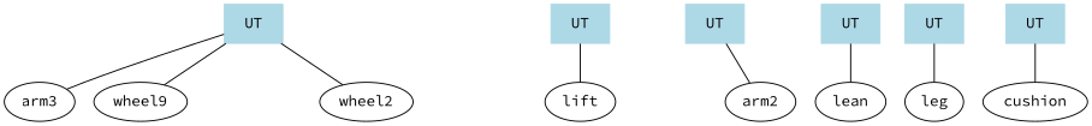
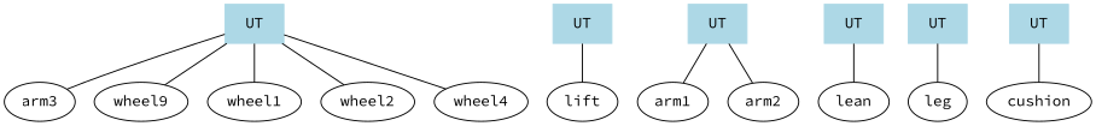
  graph {
    fontname="Source Code Pro"
    node [fontname="Source Code Pro" shape=ellipse]
    edge [fontname="Source Code Pro"]
    n1 [label=arm3]
    n2 [label=wheel9]
    n3 [color=lightblue label=UT shape=box style=filled]
+   wheel1
    wheel2
+   wheel4
    n7 [color=lightblue label=UT shape=box style=filled]
    lift
    n9 [color=lightblue label=UT shape=box style=filled]
+   arm1
    arm2
    n12 [color=lightblue label=UT shape=box style=filled]
    lean
    n14 [color=lightblue label=UT shape=box style=filled]
    leg
    n16 [color=lightblue label=UT shape=box style=filled]
    cushion
    n3 -- n1
    n3 -- n2
+   n3 -- wheel1
    n3 -- wheel2
+   n3 -- wheel4
    n7 -- lift
+   n9 -- arm1
    n9 -- arm2
    n12 -- lean
    n14 -- leg
    n16 -- cushion
  }
